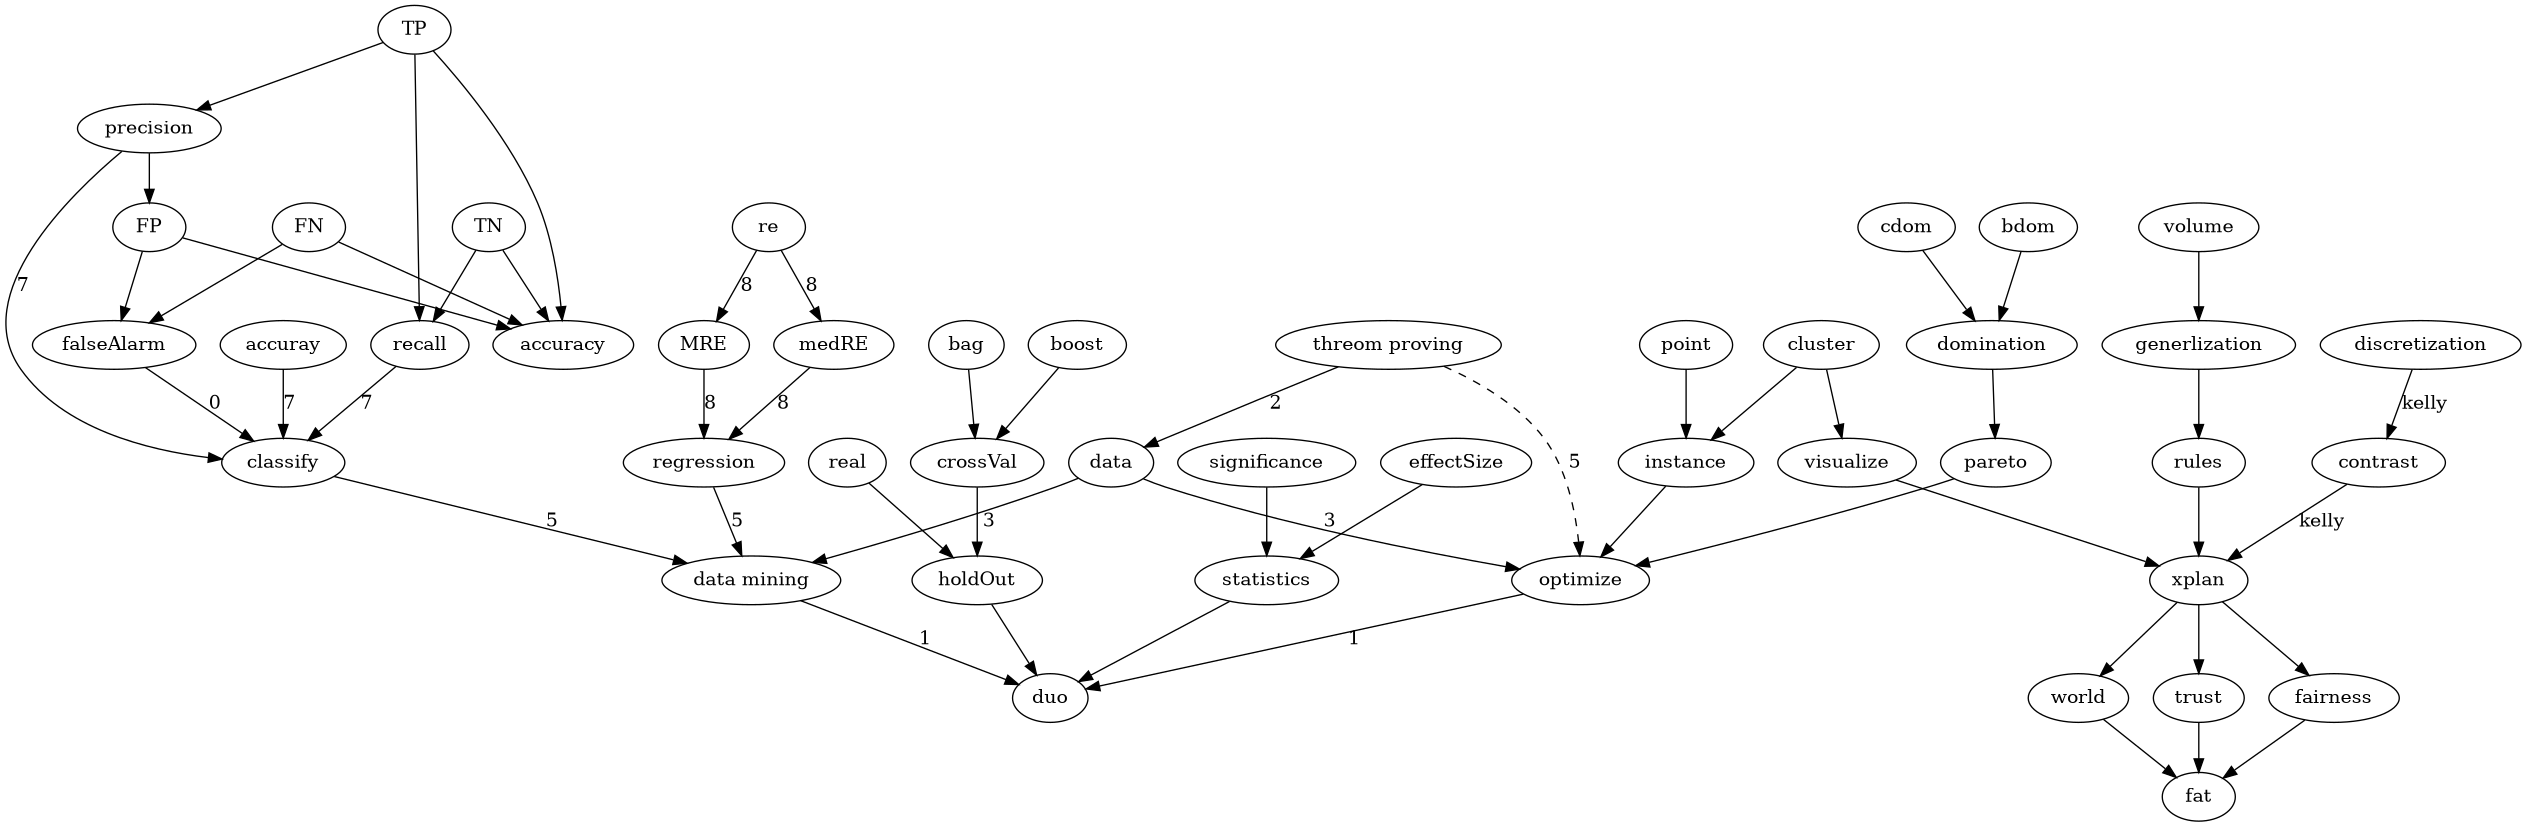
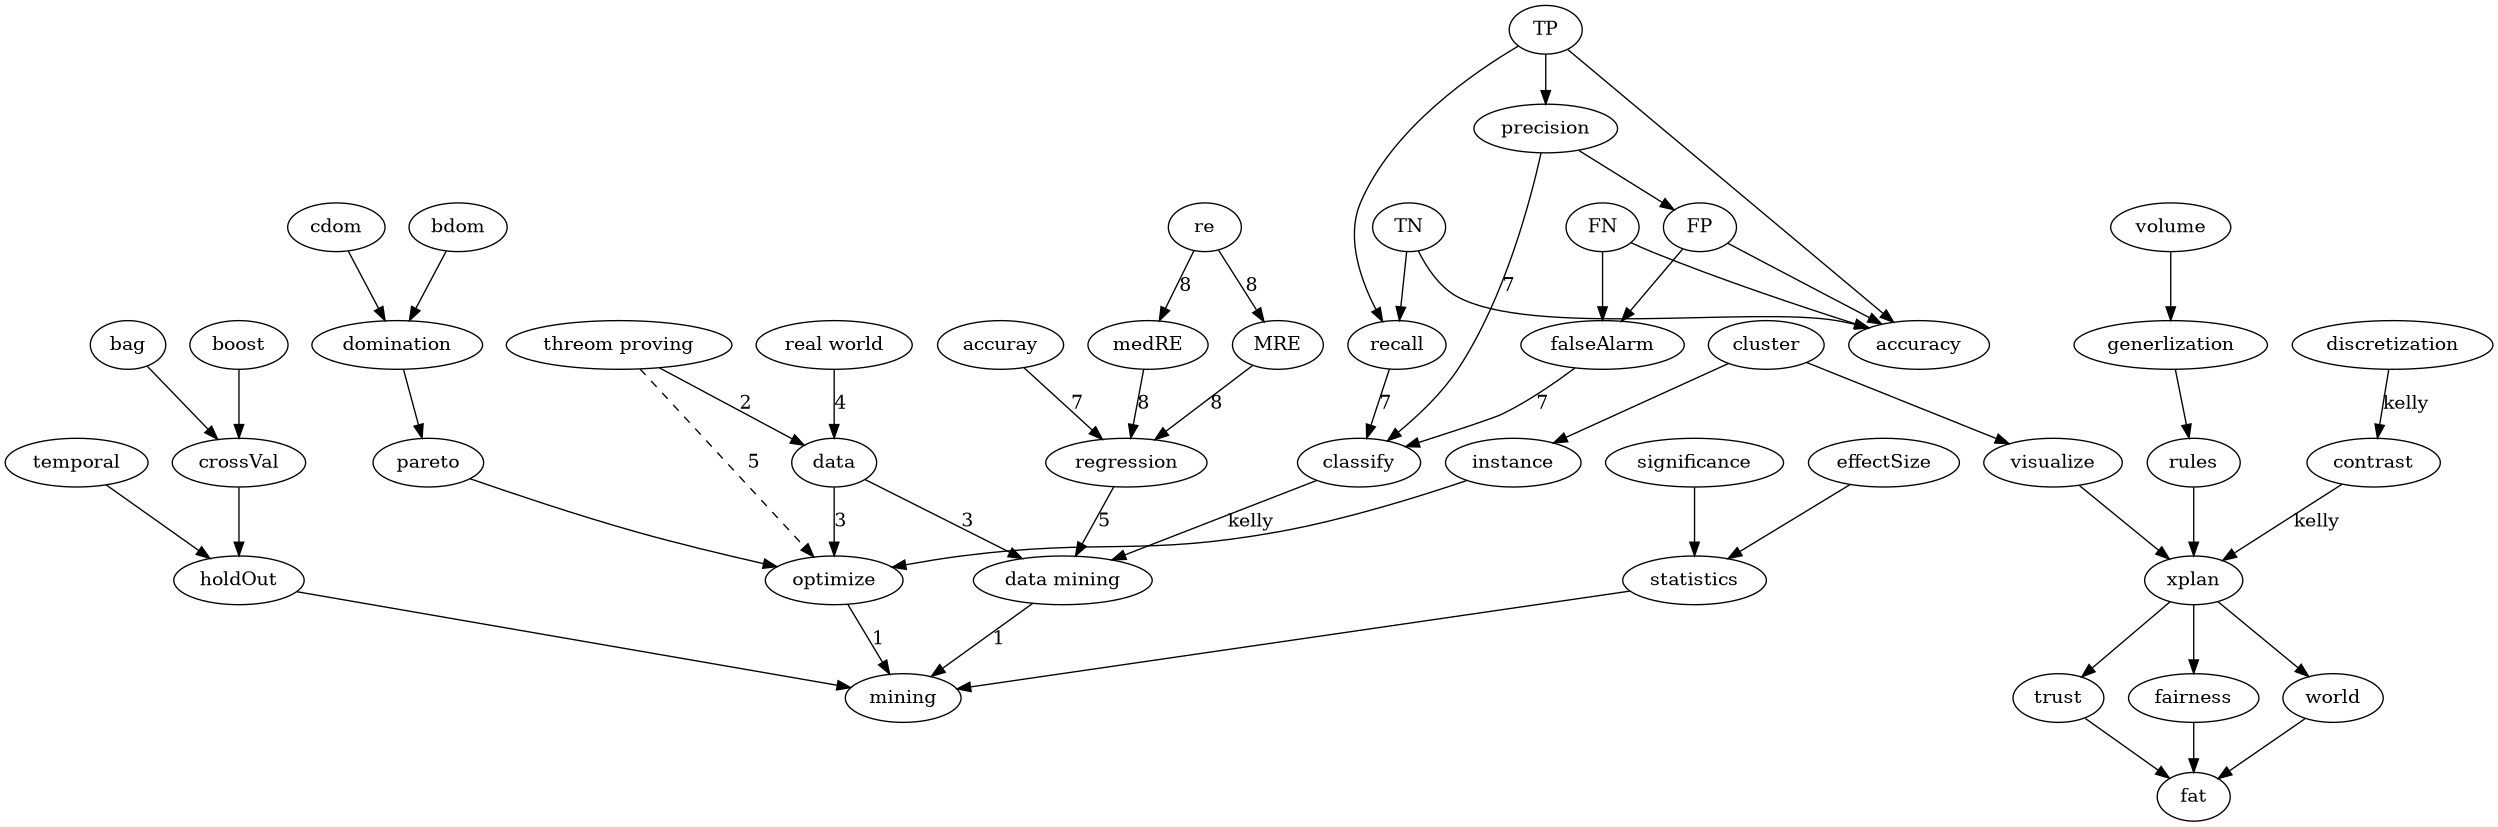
  strict digraph {
    n1 [label="threom proving"]
    n2 [label=optimize]
    data
-   duo
+   duo [label=mining]
    n5 [label="data mining"]
+   "real world"
    regression
    classify
    TN
    accuracy
    recall
    TP
    precision
    FP
    FN
    falseAlarm
    accuray
    re
    medRE
    MRE
    bag
    crossVal
    holdOut
    boost
-   temporal [label=real]
+   temporal
    effectSize
    statistics
    significance
    discretization
    contrast
    xplan
    fairness
    n33 [label=world]
    trust
    fat
-   point
    instance
    cluster
    visualize
    volume
    generlization
    rules
    cdom
    domination
    pareto
    bdom
    subgraph sub_1 {
      label=explanation
    }
    n1 -> n2 [label=5 style=dashed]
    n1 -> data [label=2]
    n2 -> duo [label=1]
    data -> n2 [label=3]
    data -> n5 [label=3]
    n5 -> duo [label=1]
+   "real world" -> data [label=4]
    regression -> n5 [label=5]
-   classify -> n5 [label=5]
+   classify -> n5 [label=kelly]
    TN -> accuracy
    TN -> recall
    recall -> classify [label=7]
    TP -> accuracy
    TP -> recall
    TP -> precision
    precision -> classify [label=7]
    precision -> FP
    FP -> accuracy
    FP -> falseAlarm
    FN -> accuracy
    FN -> falseAlarm
-   falseAlarm -> classify [label=0]
-   accuray -> classify [label=7]
+   falseAlarm -> classify [label=7]
+   accuray -> regression [label=7]
    re -> medRE [label=8]
    re -> MRE [label=8]
    medRE -> regression [label=8]
    MRE -> regression [label=8]
    bag -> crossVal
    crossVal -> holdOut
    holdOut -> duo
    boost -> crossVal
    temporal -> holdOut
    effectSize -> statistics
    statistics -> duo
    significance -> statistics
    discretization -> contrast [label=kelly]
    contrast -> xplan [label=kelly]
    xplan -> fairness
    xplan -> n33
    xplan -> trust
    fairness -> fat
    n33 -> fat
    trust -> fat
-   point -> instance
    instance -> n2
    cluster -> instance
    cluster -> visualize
    visualize -> xplan
    volume -> generlization
    generlization -> rules
    rules -> xplan
    cdom -> domination
    domination -> pareto
    pareto -> n2
    bdom -> domination
  }
